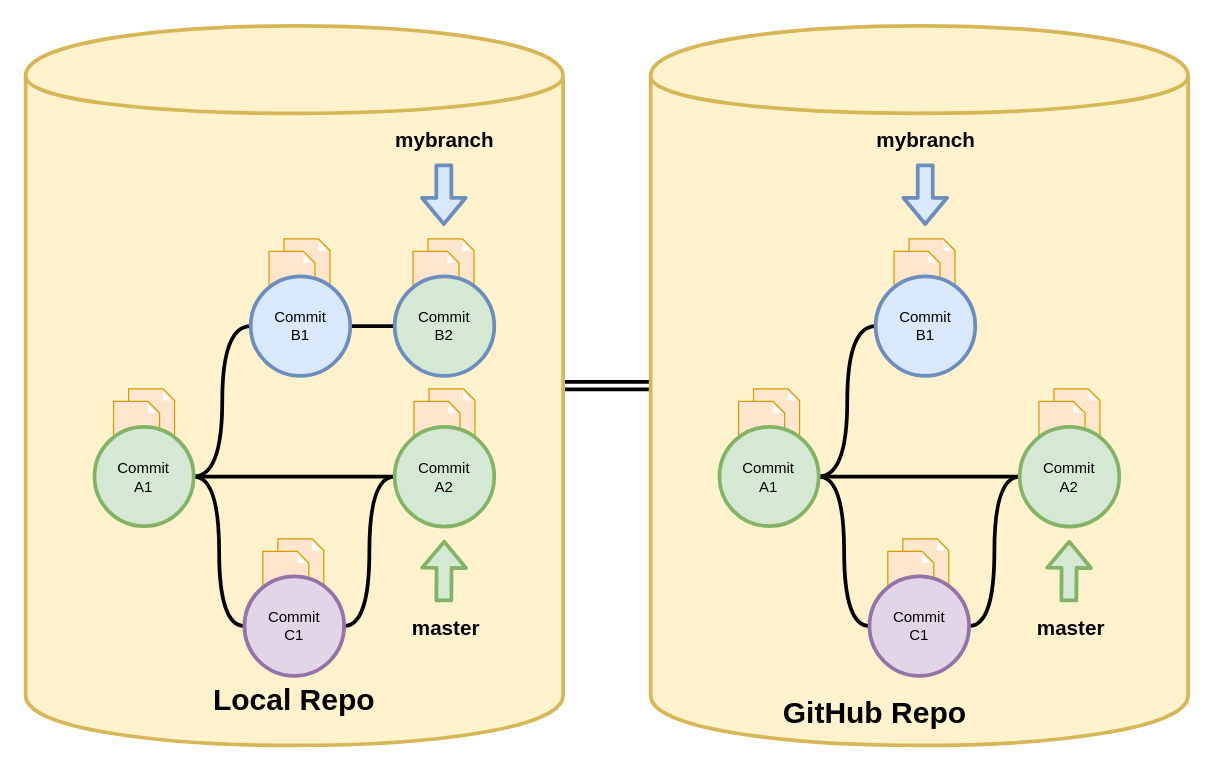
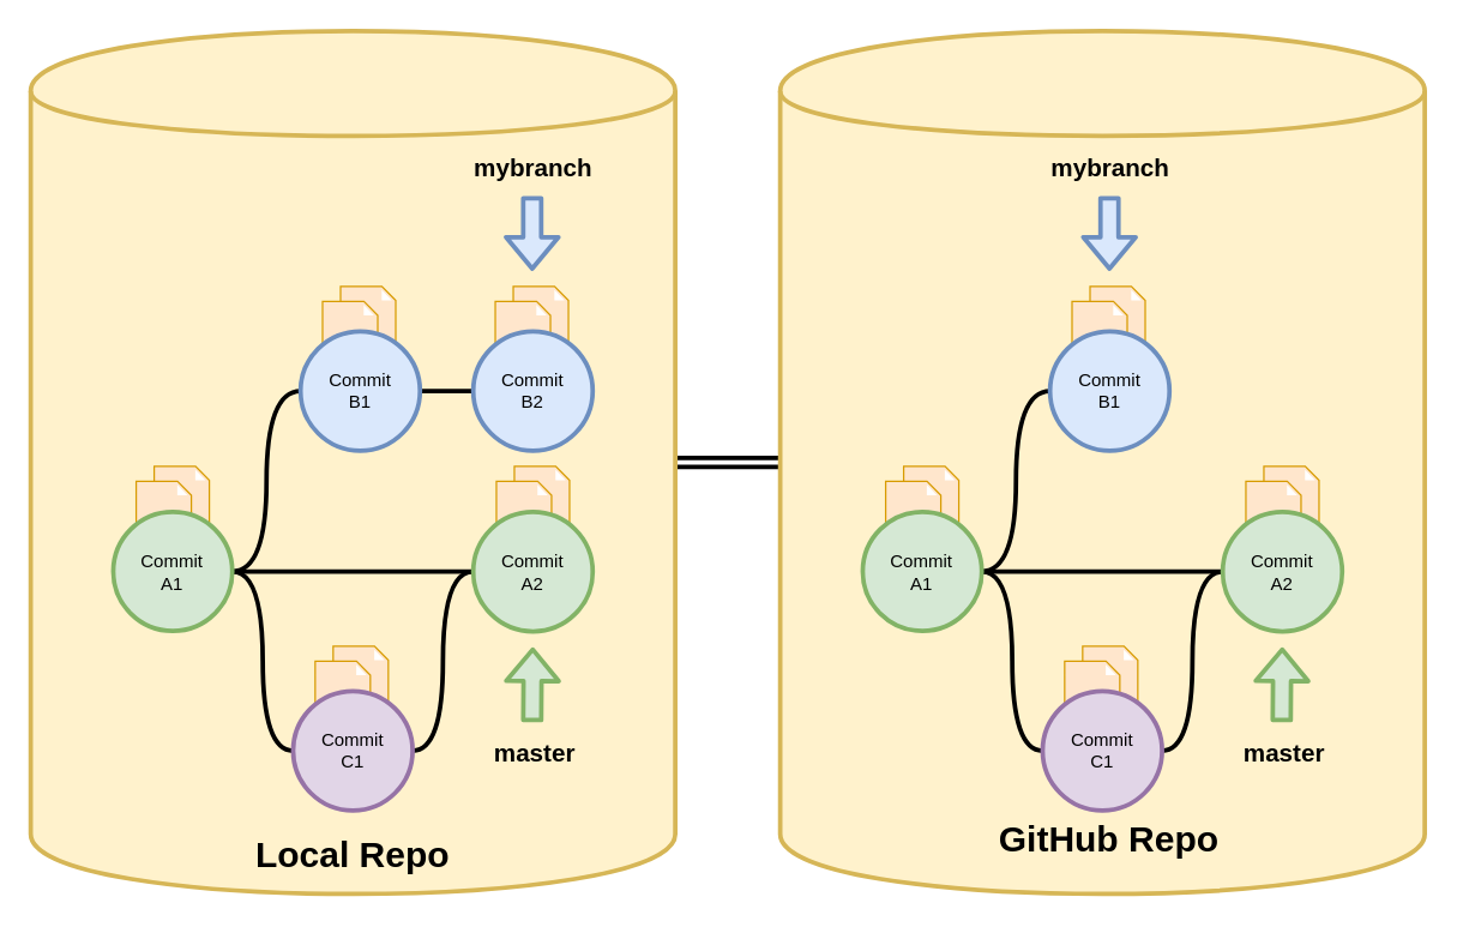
  <mxCell id="0" />
  <mxCell id="1" parent="0" />
  <mxCell id="2" style="edgeStyle=orthogonalEdgeStyle;curved=1;rounded=0;orthogonalLoop=1;jettySize=auto;html=1;exitX=1;exitY=0.5;exitDx=0;exitDy=0;entryX=0;entryY=0.5;entryDx=0;entryDy=0;endArrow=none;endFill=0;strokeWidth=3;shape=link;" edge="1" parent="1" source="3" target="29"><mxGeometry relative="1" as="geometry" /></mxCell>
  <mxCell id="3" value="&lt;h1&gt;&lt;br&gt;&lt;/h1&gt;" style="shape=cylinder;whiteSpace=wrap;html=1;boundedLbl=1;strokeWidth=3;align=left;fillColor=#fff2cc;strokeColor=#d6b656;" parent="1" vertex="1"><mxGeometry x="20" y="20" width="430" height="575.7" as="geometry" /></mxCell>
  <mxCell id="4" value="" style="shadow=0;dashed=0;html=1;strokeColor=#d79b00;fillColor=#ffe6cc;labelPosition=center;verticalLabelPosition=bottom;verticalAlign=top;align=center;outlineConnect=0;shape=mxgraph.veeam.2d.file;" parent="1" vertex="1"><mxGeometry x="102.37" y="310.3" width="36.8" height="50.8" as="geometry" /></mxCell>
  <mxCell id="5" value="" style="shadow=0;dashed=0;html=1;strokeColor=#d79b00;fillColor=#ffe6cc;labelPosition=center;verticalLabelPosition=bottom;verticalAlign=top;align=center;outlineConnect=0;shape=mxgraph.veeam.2d.file;" parent="1" vertex="1"><mxGeometry x="90.37" y="320.3" width="36.8" height="50.8" as="geometry" /></mxCell>
- <mxCell id="6" value="&lt;h1&gt;Local Repo&lt;/h1&gt;" style="text;html=1;strokeColor=none;fillColor=none;spacing=5;spacingTop=-20;whiteSpace=wrap;overflow=hidden;rounded=0;dashed=1;dashPattern=1 1;align=center;" parent="1" vertex="1"><mxGeometry x="165" y="540" width="140" height="40" as="geometry" /></mxCell>
+ <mxCell id="6" value="&lt;h1&gt;Local Repo&lt;/h1&gt;" style="text;html=1;strokeColor=none;fillColor=none;spacing=5;spacingTop=-20;whiteSpace=wrap;overflow=hidden;rounded=0;dashed=1;dashPattern=1 1;align=center;" parent="1" vertex="1"><mxGeometry x="165" y="550" width="140" height="40" as="geometry" /></mxCell>
  <mxCell id="7" value="" style="shape=flexArrow;endArrow=classic;html=1;strokeWidth=3;fillColor=#d5e8d4;strokeColor=#82b366;" edge="1" parent="1"><mxGeometry width="50" height="50" relative="1" as="geometry"><mxPoint x="354.57" y="481.1" as="sourcePoint" /><mxPoint x="354.92" y="431.1" as="targetPoint" /></mxGeometry></mxCell>
  <mxCell id="8" value="&lt;h2&gt;master&lt;/h2&gt;" style="edgeLabel;html=1;align=center;verticalAlign=middle;resizable=0;points=[];labelBackgroundColor=none;" vertex="1" connectable="0" parent="7"><mxGeometry x="-0.36" y="1" relative="1" as="geometry"><mxPoint x="1.39" y="36.01" as="offset" /></mxGeometry></mxCell>
  <mxCell id="9" style="edgeStyle=orthogonalEdgeStyle;rounded=0;orthogonalLoop=1;jettySize=auto;html=1;exitX=1;exitY=0.5;exitDx=0;exitDy=0;entryX=0;entryY=0.5;entryDx=0;entryDy=0;strokeWidth=3;endArrow=none;endFill=0;curved=1;" edge="1" parent="1" source="12" target="20"><mxGeometry relative="1" as="geometry" /></mxCell>
  <mxCell id="10" style="edgeStyle=orthogonalEdgeStyle;curved=1;rounded=0;orthogonalLoop=1;jettySize=auto;html=1;exitX=1;exitY=0.5;exitDx=0;exitDy=0;entryX=0;entryY=0.5;entryDx=0;entryDy=0;endArrow=none;endFill=0;strokeWidth=3;" edge="1" parent="1" source="12" target="16"><mxGeometry relative="1" as="geometry" /></mxCell>
  <mxCell id="11" style="edgeStyle=orthogonalEdgeStyle;curved=1;rounded=0;orthogonalLoop=1;jettySize=auto;html=1;exitX=1;exitY=0.5;exitDx=0;exitDy=0;entryX=0;entryY=0.5;entryDx=0;entryDy=0;endArrow=none;endFill=0;strokeWidth=3;" edge="1" parent="1" source="12" target="23"><mxGeometry relative="1" as="geometry" /></mxCell>
  <mxCell id="12" value="Commit&lt;br&gt;A1" style="ellipse;whiteSpace=wrap;html=1;aspect=fixed;strokeWidth=3;fillColor=#d5e8d4;strokeColor=#82b366;" parent="1" vertex="1"><mxGeometry x="75.07" y="340.8" width="79.4" height="79.4" as="geometry" /></mxCell>
  <mxCell id="13" value="" style="shadow=0;dashed=0;html=1;strokeColor=#d79b00;fillColor=#ffe6cc;labelPosition=center;verticalLabelPosition=bottom;verticalAlign=top;align=center;outlineConnect=0;shape=mxgraph.veeam.2d.file;" vertex="1" parent="1"><mxGeometry x="226.7" y="190.3" width="36.8" height="50.8" as="geometry" /></mxCell>
  <mxCell id="14" value="" style="shadow=0;dashed=0;html=1;strokeColor=#d79b00;fillColor=#ffe6cc;labelPosition=center;verticalLabelPosition=bottom;verticalAlign=top;align=center;outlineConnect=0;shape=mxgraph.veeam.2d.file;" vertex="1" parent="1"><mxGeometry x="214.7" y="200.3" width="36.8" height="50.8" as="geometry" /></mxCell>
  <mxCell id="15" style="edgeStyle=orthogonalEdgeStyle;curved=1;rounded=0;orthogonalLoop=1;jettySize=auto;html=1;exitX=1;exitY=0.5;exitDx=0;exitDy=0;entryX=0;entryY=0.5;entryDx=0;entryDy=0;endArrow=none;endFill=0;strokeWidth=3;" edge="1" parent="1" source="16" target="26"><mxGeometry relative="1" as="geometry" /></mxCell>
  <mxCell id="16" value="Commit&lt;br&gt;B1" style="ellipse;whiteSpace=wrap;html=1;aspect=fixed;strokeWidth=3;fillColor=#dae8fc;strokeColor=#6c8ebf;" vertex="1" parent="1"><mxGeometry x="200" y="220.3" width="79.7" height="79.7" as="geometry" /></mxCell>
  <mxCell id="17" value="" style="shadow=0;dashed=0;html=1;strokeColor=#d79b00;fillColor=#ffe6cc;labelPosition=center;verticalLabelPosition=bottom;verticalAlign=top;align=center;outlineConnect=0;shape=mxgraph.veeam.2d.file;" vertex="1" parent="1"><mxGeometry x="221.77" y="430.3" width="36.8" height="50.8" as="geometry" /></mxCell>
  <mxCell id="18" value="" style="shadow=0;dashed=0;html=1;strokeColor=#d79b00;fillColor=#ffe6cc;labelPosition=center;verticalLabelPosition=bottom;verticalAlign=top;align=center;outlineConnect=0;shape=mxgraph.veeam.2d.file;" vertex="1" parent="1"><mxGeometry x="209.77" y="440.3" width="36.8" height="50.8" as="geometry" /></mxCell>
  <mxCell id="19" style="edgeStyle=orthogonalEdgeStyle;curved=1;rounded=0;orthogonalLoop=1;jettySize=auto;html=1;exitX=1;exitY=0.5;exitDx=0;exitDy=0;entryX=0;entryY=0.5;entryDx=0;entryDy=0;endArrow=none;endFill=0;strokeWidth=3;" edge="1" parent="1" source="20" target="23"><mxGeometry relative="1" as="geometry" /></mxCell>
  <mxCell id="20" value="Commit&lt;br&gt;C1" style="ellipse;whiteSpace=wrap;html=1;aspect=fixed;strokeWidth=3;fillColor=#e1d5e7;strokeColor=#9673a6;" vertex="1" parent="1"><mxGeometry x="195.07" y="460.3" width="79.7" height="79.7" as="geometry" /></mxCell>
  <mxCell id="21" value="" style="shadow=0;dashed=0;html=1;strokeColor=#d79b00;fillColor=#ffe6cc;labelPosition=center;verticalLabelPosition=bottom;verticalAlign=top;align=center;outlineConnect=0;shape=mxgraph.veeam.2d.file;" vertex="1" parent="1"><mxGeometry x="342.67" y="310.3" width="36.8" height="50.8" as="geometry" /></mxCell>
  <mxCell id="22" value="" style="shadow=0;dashed=0;html=1;strokeColor=#d79b00;fillColor=#ffe6cc;labelPosition=center;verticalLabelPosition=bottom;verticalAlign=top;align=center;outlineConnect=0;shape=mxgraph.veeam.2d.file;" vertex="1" parent="1"><mxGeometry x="330.67" y="320.3" width="36.8" height="50.8" as="geometry" /></mxCell>
  <mxCell id="23" value="Commit&lt;br&gt;A2" style="ellipse;whiteSpace=wrap;html=1;aspect=fixed;strokeWidth=3;fillColor=#d5e8d4;strokeColor=#82b366;" vertex="1" parent="1"><mxGeometry x="315.22" y="340.8" width="79.7" height="79.7" as="geometry" /></mxCell>
  <mxCell id="24" value="" style="shadow=0;dashed=0;html=1;strokeColor=#d79b00;fillColor=#ffe6cc;labelPosition=center;verticalLabelPosition=bottom;verticalAlign=top;align=center;outlineConnect=0;shape=mxgraph.veeam.2d.file;" vertex="1" parent="1"><mxGeometry x="341.92" y="190.3" width="36.8" height="50.8" as="geometry" /></mxCell>
  <mxCell id="25" value="" style="shadow=0;dashed=0;html=1;strokeColor=#d79b00;fillColor=#ffe6cc;labelPosition=center;verticalLabelPosition=bottom;verticalAlign=top;align=center;outlineConnect=0;shape=mxgraph.veeam.2d.file;" vertex="1" parent="1"><mxGeometry x="329.92" y="200.3" width="36.8" height="50.8" as="geometry" /></mxCell>
- <mxCell id="26" value="Commit&lt;br&gt;B2" style="ellipse;whiteSpace=wrap;html=1;aspect=fixed;strokeWidth=3;fillColor=#d5e8d4;strokeColor=#6c8ebf;" vertex="1" parent="1"><mxGeometry x="315.22" y="220.3" width="79.7" height="79.7" as="geometry" /></mxCell>
+ <mxCell id="26" value="Commit&lt;br&gt;B2" style="ellipse;whiteSpace=wrap;html=1;aspect=fixed;strokeWidth=3;fillColor=#dae8fc;strokeColor=#6c8ebf;" vertex="1" parent="1"><mxGeometry x="315.22" y="220.3" width="79.7" height="79.7" as="geometry" /></mxCell>
  <mxCell id="27" value="" style="shape=flexArrow;endArrow=classic;html=1;strokeWidth=3;fillColor=#dae8fc;strokeColor=#6c8ebf;" edge="1" parent="1"><mxGeometry width="50" height="50" relative="1" as="geometry"><mxPoint x="354.57" y="130" as="sourcePoint" /><mxPoint x="354.57" y="180" as="targetPoint" /></mxGeometry></mxCell>
  <mxCell id="28" value="&lt;h2&gt;mybranch&lt;/h2&gt;" style="edgeLabel;html=1;align=center;verticalAlign=middle;resizable=0;points=[];labelBackgroundColor=none;" vertex="1" connectable="0" parent="27"><mxGeometry x="-0.36" y="1" relative="1" as="geometry"><mxPoint x="-1" y="-35.85" as="offset" /></mxGeometry></mxCell>
  <mxCell id="29" value="&lt;h1&gt;&lt;br&gt;&lt;/h1&gt;" style="shape=cylinder;whiteSpace=wrap;html=1;boundedLbl=1;strokeWidth=3;align=left;fillColor=#fff2cc;strokeColor=#d6b656;" vertex="1" parent="1"><mxGeometry x="520" y="20" width="430" height="575.7" as="geometry" /></mxCell>
  <mxCell id="30" value="" style="shadow=0;dashed=0;html=1;strokeColor=#d79b00;fillColor=#ffe6cc;labelPosition=center;verticalLabelPosition=bottom;verticalAlign=top;align=center;outlineConnect=0;shape=mxgraph.veeam.2d.file;" vertex="1" parent="1"><mxGeometry x="602.37" y="310.3" width="36.8" height="50.8" as="geometry" /></mxCell>
  <mxCell id="31" value="" style="shadow=0;dashed=0;html=1;strokeColor=#d79b00;fillColor=#ffe6cc;labelPosition=center;verticalLabelPosition=bottom;verticalAlign=top;align=center;outlineConnect=0;shape=mxgraph.veeam.2d.file;" vertex="1" parent="1"><mxGeometry x="590.37" y="320.3" width="36.8" height="50.8" as="geometry" /></mxCell>
- <mxCell id="32" value="&lt;h1&gt;GitHub Repo&lt;/h1&gt;" style="text;html=1;strokeColor=none;fillColor=none;spacing=5;spacingTop=-20;whiteSpace=wrap;overflow=hidden;rounded=0;dashed=1;dashPattern=1 1;align=center;" vertex="1" parent="1"><mxGeometry x="617.35" y="550" width="165" height="40" as="geometry" /></mxCell>
+ <mxCell id="32" value="&lt;h1&gt;GitHub Repo&lt;/h1&gt;" style="text;html=1;strokeColor=none;fillColor=none;spacing=5;spacingTop=-20;whiteSpace=wrap;overflow=hidden;rounded=0;dashed=1;dashPattern=1 1;align=center;" vertex="1" parent="1"><mxGeometry x="657.35" y="540" width="165" height="40" as="geometry" /></mxCell>
  <mxCell id="33" value="" style="shape=flexArrow;endArrow=classic;html=1;strokeWidth=3;fillColor=#d5e8d4;strokeColor=#82b366;" edge="1" parent="1"><mxGeometry width="50" height="50" relative="1" as="geometry"><mxPoint x="854.57" y="481.1" as="sourcePoint" /><mxPoint x="854.92" y="431.1" as="targetPoint" /></mxGeometry></mxCell>
  <mxCell id="34" value="&lt;h2&gt;master&lt;/h2&gt;" style="edgeLabel;html=1;align=center;verticalAlign=middle;resizable=0;points=[];labelBackgroundColor=none;" vertex="1" connectable="0" parent="33"><mxGeometry x="-0.36" y="1" relative="1" as="geometry"><mxPoint x="1.39" y="36.01" as="offset" /></mxGeometry></mxCell>
  <mxCell id="35" style="edgeStyle=orthogonalEdgeStyle;rounded=0;orthogonalLoop=1;jettySize=auto;html=1;exitX=1;exitY=0.5;exitDx=0;exitDy=0;entryX=0;entryY=0.5;entryDx=0;entryDy=0;strokeWidth=3;endArrow=none;endFill=0;curved=1;" edge="1" source="38" target="45" parent="1"><mxGeometry relative="1" as="geometry" /></mxCell>
  <mxCell id="36" style="edgeStyle=orthogonalEdgeStyle;curved=1;rounded=0;orthogonalLoop=1;jettySize=auto;html=1;exitX=1;exitY=0.5;exitDx=0;exitDy=0;entryX=0;entryY=0.5;entryDx=0;entryDy=0;endArrow=none;endFill=0;strokeWidth=3;" edge="1" source="38" target="41" parent="1"><mxGeometry relative="1" as="geometry" /></mxCell>
  <mxCell id="37" style="edgeStyle=orthogonalEdgeStyle;curved=1;rounded=0;orthogonalLoop=1;jettySize=auto;html=1;exitX=1;exitY=0.5;exitDx=0;exitDy=0;entryX=0;entryY=0.5;entryDx=0;entryDy=0;endArrow=none;endFill=0;strokeWidth=3;" edge="1" source="38" target="48" parent="1"><mxGeometry relative="1" as="geometry" /></mxCell>
  <mxCell id="38" value="Commit&lt;br&gt;A1" style="ellipse;whiteSpace=wrap;html=1;aspect=fixed;strokeWidth=3;fillColor=#d5e8d4;strokeColor=#82b366;" vertex="1" parent="1"><mxGeometry x="575.07" y="340.8" width="79.4" height="79.4" as="geometry" /></mxCell>
  <mxCell id="39" value="" style="shadow=0;dashed=0;html=1;strokeColor=#d79b00;fillColor=#ffe6cc;labelPosition=center;verticalLabelPosition=bottom;verticalAlign=top;align=center;outlineConnect=0;shape=mxgraph.veeam.2d.file;" vertex="1" parent="1"><mxGeometry x="726.7" y="190.3" width="36.8" height="50.8" as="geometry" /></mxCell>
  <mxCell id="40" value="" style="shadow=0;dashed=0;html=1;strokeColor=#d79b00;fillColor=#ffe6cc;labelPosition=center;verticalLabelPosition=bottom;verticalAlign=top;align=center;outlineConnect=0;shape=mxgraph.veeam.2d.file;" vertex="1" parent="1"><mxGeometry x="714.7" y="200.3" width="36.8" height="50.8" as="geometry" /></mxCell>
  <mxCell id="41" value="Commit&lt;br&gt;B1" style="ellipse;whiteSpace=wrap;html=1;aspect=fixed;strokeWidth=3;fillColor=#dae8fc;strokeColor=#6c8ebf;" vertex="1" parent="1"><mxGeometry x="700" y="220.3" width="79.7" height="79.7" as="geometry" /></mxCell>
  <mxCell id="42" value="" style="shadow=0;dashed=0;html=1;strokeColor=#d79b00;fillColor=#ffe6cc;labelPosition=center;verticalLabelPosition=bottom;verticalAlign=top;align=center;outlineConnect=0;shape=mxgraph.veeam.2d.file;" vertex="1" parent="1"><mxGeometry x="721.77" y="430.3" width="36.8" height="50.8" as="geometry" /></mxCell>
  <mxCell id="43" value="" style="shadow=0;dashed=0;html=1;strokeColor=#d79b00;fillColor=#ffe6cc;labelPosition=center;verticalLabelPosition=bottom;verticalAlign=top;align=center;outlineConnect=0;shape=mxgraph.veeam.2d.file;" vertex="1" parent="1"><mxGeometry x="709.77" y="440.3" width="36.8" height="50.8" as="geometry" /></mxCell>
  <mxCell id="44" style="edgeStyle=orthogonalEdgeStyle;curved=1;rounded=0;orthogonalLoop=1;jettySize=auto;html=1;exitX=1;exitY=0.5;exitDx=0;exitDy=0;entryX=0;entryY=0.5;entryDx=0;entryDy=0;endArrow=none;endFill=0;strokeWidth=3;" edge="1" source="45" target="48" parent="1"><mxGeometry relative="1" as="geometry" /></mxCell>
  <mxCell id="45" value="Commit&lt;br&gt;C1" style="ellipse;whiteSpace=wrap;html=1;aspect=fixed;strokeWidth=3;fillColor=#e1d5e7;strokeColor=#9673a6;" vertex="1" parent="1"><mxGeometry x="695.07" y="460.3" width="79.7" height="79.7" as="geometry" /></mxCell>
  <mxCell id="46" value="" style="shadow=0;dashed=0;html=1;strokeColor=#d79b00;fillColor=#ffe6cc;labelPosition=center;verticalLabelPosition=bottom;verticalAlign=top;align=center;outlineConnect=0;shape=mxgraph.veeam.2d.file;" vertex="1" parent="1"><mxGeometry x="842.67" y="310.3" width="36.8" height="50.8" as="geometry" /></mxCell>
  <mxCell id="47" value="" style="shadow=0;dashed=0;html=1;strokeColor=#d79b00;fillColor=#ffe6cc;labelPosition=center;verticalLabelPosition=bottom;verticalAlign=top;align=center;outlineConnect=0;shape=mxgraph.veeam.2d.file;" vertex="1" parent="1"><mxGeometry x="830.67" y="320.3" width="36.8" height="50.8" as="geometry" /></mxCell>
  <mxCell id="48" value="Commit&lt;br&gt;A2" style="ellipse;whiteSpace=wrap;html=1;aspect=fixed;strokeWidth=3;fillColor=#d5e8d4;strokeColor=#82b366;" vertex="1" parent="1"><mxGeometry x="815.22" y="340.8" width="79.7" height="79.7" as="geometry" /></mxCell>
  <mxCell id="49" value="" style="shape=flexArrow;endArrow=classic;html=1;strokeWidth=3;fillColor=#dae8fc;strokeColor=#6c8ebf;" edge="1" parent="1"><mxGeometry width="50" height="50" relative="1" as="geometry"><mxPoint x="739.67" y="130" as="sourcePoint" /><mxPoint x="739.67" y="180" as="targetPoint" /></mxGeometry></mxCell>
  <mxCell id="50" value="&lt;h2&gt;mybranch&lt;/h2&gt;" style="edgeLabel;html=1;align=center;verticalAlign=middle;resizable=0;points=[];labelBackgroundColor=none;" vertex="1" connectable="0" parent="49"><mxGeometry x="-0.36" y="1" relative="1" as="geometry"><mxPoint x="-1" y="-35.85" as="offset" /></mxGeometry></mxCell>
